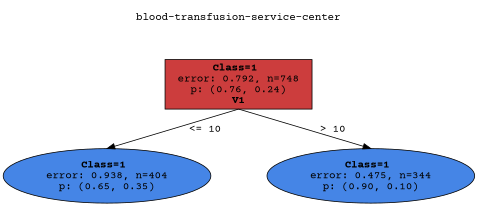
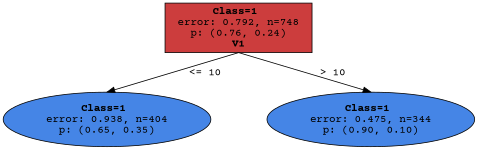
  digraph {
    nodesep=1
    ranksep=0.5
    splines=false
    fontname="Courier Prime"
    node [color=black fillcolor="0.600 0.7 0.900" fontname="Courier Prime" shape=oval style=filled]
    edge [fontname="Courier Prime" headport=n tailport=s]
-   n1 [fillcolor=white label="blood-transfusion-service-center" shape=plaintext]
    n2 [fillcolor="0.000 0.7 0.800" label=<<b> Class=1 </b> <br/> error: 0.792, n=748 <br/> p: (0.76, 0.24) <br/><b>V1</b>> shape=rect]
    n3 [label=<<b> Class=1 </b> <br/> error: 0.938, n=404 <br/> p: (0.65, 0.35) >]
    n4 [label=<<b> Class=1 </b> <br/> error: 0.475, n=344 <br/> p: (0.90, 0.10) >]
-   n1 -> n2 [style=invis]
    n2 -> n3 [label="<= 10"]
    n2 -> n4 [label="> 10"]
  }
